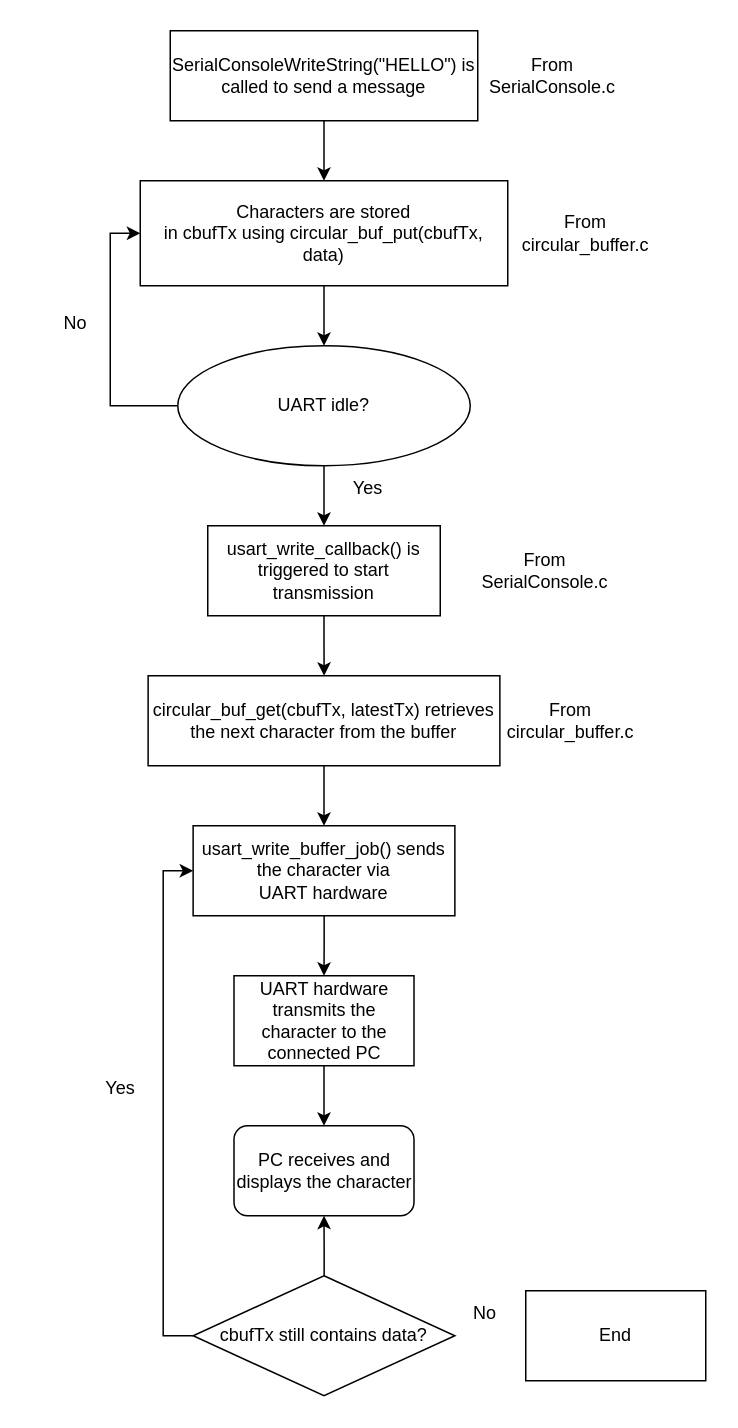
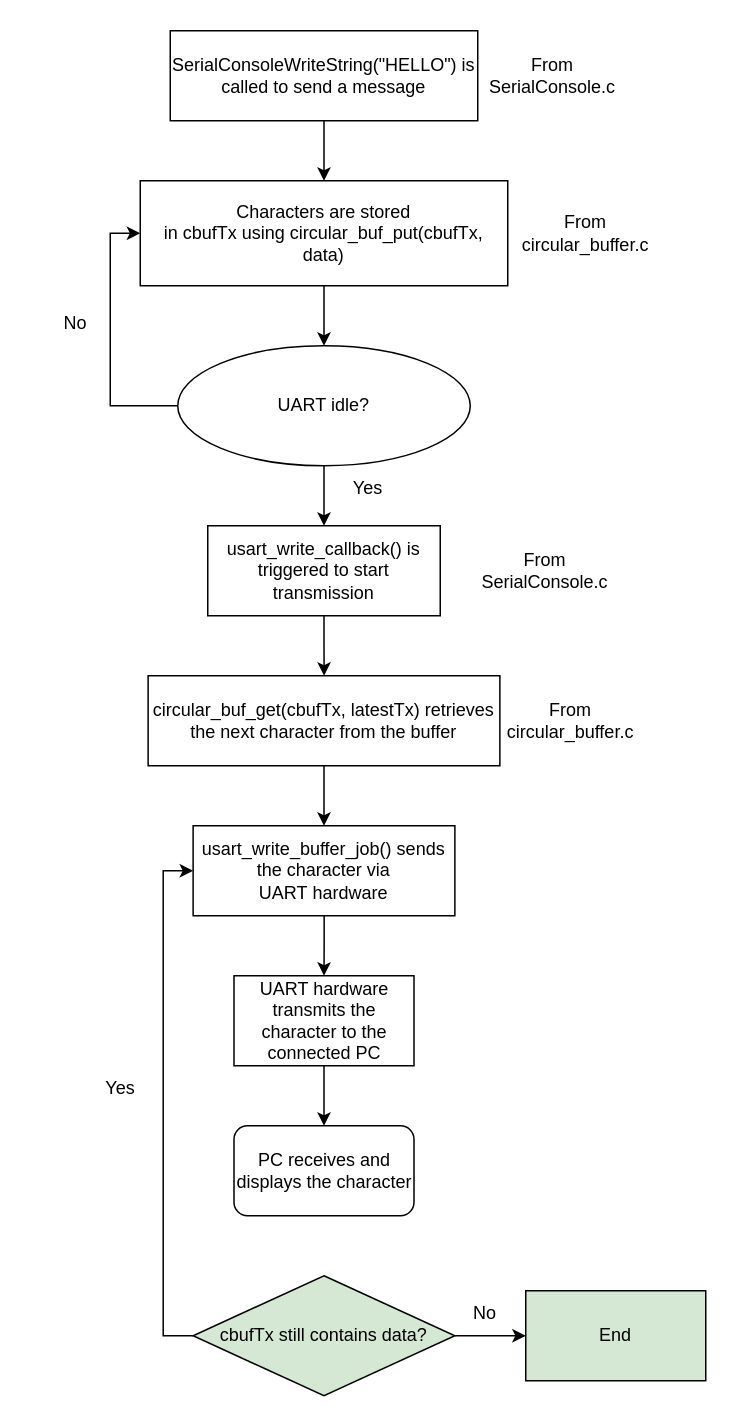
  <mxCell id="0" />
  <mxCell id="1" parent="0" />
  <mxCell id="2" value="" style="edgeStyle=orthogonalEdgeStyle;rounded=0;orthogonalLoop=1;jettySize=auto;html=1;" edge="1" parent="1" source="3" target="5"><mxGeometry relative="1" as="geometry" /></mxCell>
  <mxCell id="3" value="&lt;font style=&quot;font-size: 12px;&quot;&gt;&lt;span style=&quot;text-align: start;&quot; data-end=&quot;275&quot; data-start=&quot;226&quot;&gt;&lt;code data-end=&quot;263&quot; data-start=&quot;228&quot;&gt;&lt;font face=&quot;Helvetica&quot;&gt;S&lt;/font&gt;&lt;font face=&quot;Helvetica&quot;&gt;erialConsoleWriteString(&quot;HELLO&quot;)&lt;/font&gt;&lt;/code&gt;&amp;nbsp;is called&lt;/span&gt;&lt;span style=&quot;font-family: Helvetica; text-align: start;&quot;&gt;&amp;nbsp;to send a message&lt;/span&gt;&lt;/font&gt;" style="rounded=0;whiteSpace=wrap;html=1;" vertex="1" parent="1"><mxGeometry x="113" y="20" width="205" height="60" as="geometry" /></mxCell>
  <mxCell id="4" value="" style="edgeStyle=orthogonalEdgeStyle;rounded=0;orthogonalLoop=1;jettySize=auto;html=1;" edge="1" parent="1" source="5" target="10"><mxGeometry relative="1" as="geometry" /></mxCell>
  <mxCell id="5" value="&lt;font style=&quot;font-size: 12px;&quot;&gt;&lt;span style=&quot;text-align: start;&quot; data-end=&quot;335&quot; data-start=&quot;298&quot;&gt;Characters are stored in&amp;nbsp;&lt;code data-end=&quot;333&quot; data-start=&quot;325&quot;&gt;&lt;font face=&quot;Helvetica&quot;&gt;cbufTx&lt;/font&gt;&lt;/code&gt;&lt;/span&gt;&lt;span style=&quot;font-family: Helvetica; text-align: start;&quot;&gt;&amp;nbsp;using&amp;nbsp;&lt;/span&gt;&lt;code style=&quot;text-align: start;&quot; data-end=&quot;374&quot; data-start=&quot;342&quot;&gt;&lt;font face=&quot;Helvetica&quot;&gt;circular_buf_put(cbufTx, data)&lt;/font&gt;&lt;/code&gt;&lt;/font&gt;" style="rounded=0;whiteSpace=wrap;html=1;" vertex="1" parent="1"><mxGeometry x="93" y="120" width="245" height="70" as="geometry" /></mxCell>
  <mxCell id="6" value="" style="edgeStyle=orthogonalEdgeStyle;rounded=0;orthogonalLoop=1;jettySize=auto;html=1;" edge="1" parent="1" source="7" target="12"><mxGeometry relative="1" as="geometry" /></mxCell>
  <mxCell id="7" value="&lt;font style=&quot;font-size: 12px;&quot;&gt;&lt;code style=&quot;text-align: start;&quot; data-end=&quot;509&quot; data-start=&quot;485&quot;&gt;&lt;font face=&quot;Helvetica&quot;&gt;usart_write_callback()&lt;/font&gt;&lt;/code&gt;&lt;span style=&quot;font-family: Helvetica; text-align: start;&quot;&gt;&amp;nbsp;is triggered to start transmission&lt;/span&gt;&lt;/font&gt;" style="rounded=0;whiteSpace=wrap;html=1;" vertex="1" parent="1"><mxGeometry x="138" y="350" width="155" height="60" as="geometry" /></mxCell>
  <mxCell id="8" value="" style="edgeStyle=orthogonalEdgeStyle;rounded=0;orthogonalLoop=1;jettySize=auto;html=1;" edge="1" parent="1" source="10" target="7"><mxGeometry relative="1" as="geometry" /></mxCell>
  <mxCell id="9" style="edgeStyle=orthogonalEdgeStyle;rounded=0;orthogonalLoop=1;jettySize=auto;html=1;exitX=0;exitY=0.5;exitDx=0;exitDy=0;entryX=0;entryY=0.5;entryDx=0;entryDy=0;" edge="1" parent="1" source="10" target="5"><mxGeometry relative="1" as="geometry" /></mxCell>
  <mxCell id="10" value="UART idle?" style="ellipse;whiteSpace=wrap;html=1;" vertex="1" parent="1"><mxGeometry x="118" y="230" width="195" height="80" as="geometry" /></mxCell>
  <mxCell id="11" value="" style="edgeStyle=orthogonalEdgeStyle;rounded=0;orthogonalLoop=1;jettySize=auto;html=1;" edge="1" parent="1" source="12" target="14"><mxGeometry relative="1" as="geometry" /></mxCell>
  <mxCell id="12" value="&lt;font style=&quot;font-size: 12px;&quot;&gt;&lt;span style=&quot;text-align: start;&quot; data-end=&quot;618&quot; data-start=&quot;549&quot;&gt;&lt;code data-end=&quot;587&quot; data-start=&quot;551&quot;&gt;&lt;font face=&quot;Helvetica&quot;&gt;circular_buf_get(cbufTx, latestTx)&lt;/font&gt;&lt;/code&gt;&amp;nbsp;retrieves the next character&lt;/span&gt;&lt;span style=&quot;text-align: start;&quot;&gt;&amp;nbsp;from the buffer&lt;/span&gt;&lt;/font&gt;" style="rounded=0;whiteSpace=wrap;html=1;" vertex="1" parent="1"><mxGeometry x="98.25" y="450" width="234.5" height="60" as="geometry" /></mxCell>
  <mxCell id="13" value="" style="edgeStyle=orthogonalEdgeStyle;rounded=0;orthogonalLoop=1;jettySize=auto;html=1;" edge="1" parent="1" source="14" target="16"><mxGeometry relative="1" as="geometry" /></mxCell>
  <mxCell id="14" value="&lt;font style=&quot;font-size: 12px;&quot;&gt;&lt;span style=&quot;text-align: start;&quot; data-end=&quot;698&quot; data-start=&quot;639&quot;&gt;&lt;code data-end=&quot;667&quot; data-start=&quot;641&quot;&gt;&lt;font face=&quot;Helvetica&quot;&gt;usart_write_buffer_job()&lt;/font&gt;&lt;/code&gt;&amp;nbsp;sends the character via UART&lt;/span&gt;&lt;span style=&quot;text-align: start;&quot;&gt;&amp;nbsp;hardware&lt;/span&gt;&lt;/font&gt;" style="rounded=0;whiteSpace=wrap;html=1;" vertex="1" parent="1"><mxGeometry x="128.25" y="550" width="174.5" height="60" as="geometry" /></mxCell>
  <mxCell id="15" value="" style="edgeStyle=orthogonalEdgeStyle;rounded=0;orthogonalLoop=1;jettySize=auto;html=1;" edge="1" parent="1" source="16" target="17"><mxGeometry relative="1" as="geometry" /></mxCell>
  <mxCell id="16" value="&lt;font style=&quot;font-size: 12px;&quot;&gt;&lt;span style=&quot;text-align: start;&quot; data-end=&quot;794&quot; data-start=&quot;753&quot;&gt;UART hardware transmits the character&lt;/span&gt;&lt;span style=&quot;text-align: start;&quot;&gt;&amp;nbsp;to the connected PC&lt;/span&gt;&lt;/font&gt;" style="rounded=0;whiteSpace=wrap;html=1;" vertex="1" parent="1"><mxGeometry x="155.5" y="650" width="120" height="60" as="geometry" /></mxCell>
  <mxCell id="17" value="&lt;span style=&quot;text-align: start;&quot;&gt;&lt;font style=&quot;font-size: 12px;&quot;&gt;PC receives and displays the character&lt;/font&gt;&lt;/span&gt;" style="whiteSpace=wrap;html=1;rounded=1;" vertex="1" parent="1"><mxGeometry x="155.5" y="750" width="120" height="60" as="geometry" /></mxCell>
- <mxCell id="18" value="" style="edgeStyle=orthogonalEdgeStyle;rounded=0;orthogonalLoop=1;jettySize=auto;html=1;" edge="1" parent="1" source="20" target="17"><mxGeometry relative="1" as="geometry" /></mxCell>
+ <mxCell id="18" value="" style="edgeStyle=orthogonalEdgeStyle;rounded=0;orthogonalLoop=1;jettySize=auto;html=1;" edge="1" parent="1" source="20" target="21"><mxGeometry relative="1" as="geometry" /></mxCell>
  <mxCell id="19" style="edgeStyle=orthogonalEdgeStyle;rounded=0;orthogonalLoop=1;jettySize=auto;html=1;exitX=0;exitY=0.5;exitDx=0;exitDy=0;entryX=0;entryY=0.5;entryDx=0;entryDy=0;" edge="1" parent="1" source="20" target="14"><mxGeometry relative="1" as="geometry" /></mxCell>
- <mxCell id="20" value="&lt;font style=&quot;font-size: 12px;&quot;&gt;&lt;span style=&quot;text-align: start;&quot; data-end=&quot;962&quot; data-start=&quot;927&quot;&gt;&lt;code data-end=&quot;940&quot; data-start=&quot;932&quot;&gt;&lt;font face=&quot;Helvetica&quot;&gt;cbufTx&lt;/font&gt;&lt;/code&gt;&amp;nbsp;still contains data?&lt;/span&gt;&lt;/font&gt;" style="rhombus;whiteSpace=wrap;html=1;" vertex="1" parent="1"><mxGeometry x="128.25" y="850" width="174.5" height="80" as="geometry" /></mxCell>
- <mxCell id="21" value="End" style="rounded=0;whiteSpace=wrap;html=1;" vertex="1" parent="1"><mxGeometry x="350" y="860" width="120" height="60" as="geometry" /></mxCell>
+ <mxCell id="20" value="&lt;font style=&quot;font-size: 12px;&quot;&gt;&lt;span style=&quot;text-align: start;&quot; data-end=&quot;962&quot; data-start=&quot;927&quot;&gt;&lt;code data-end=&quot;940&quot; data-start=&quot;932&quot;&gt;&lt;font face=&quot;Helvetica&quot;&gt;cbufTx&lt;/font&gt;&lt;/code&gt;&amp;nbsp;still contains data?&lt;/span&gt;&lt;/font&gt;" style="rhombus;whiteSpace=wrap;html=1;fillColor=#d5e8d4;" vertex="1" parent="1"><mxGeometry x="128.25" y="850" width="174.5" height="80" as="geometry" /></mxCell>
+ <mxCell id="21" value="End" style="rounded=0;whiteSpace=wrap;html=1;fillColor=#d5e8d4;" vertex="1" parent="1"><mxGeometry x="350" y="860" width="120" height="60" as="geometry" /></mxCell>
  <mxCell id="22" value="No" style="text;html=1;align=center;verticalAlign=middle;whiteSpace=wrap;rounded=0;" vertex="1" parent="1"><mxGeometry x="20" y="200" width="60" height="30" as="geometry" /></mxCell>
  <mxCell id="23" value="Yes" style="text;html=1;align=center;verticalAlign=middle;whiteSpace=wrap;rounded=0;" vertex="1" parent="1"><mxGeometry x="215" y="310" width="60" height="30" as="geometry" /></mxCell>
  <mxCell id="24" value="Yes" style="text;html=1;align=center;verticalAlign=middle;whiteSpace=wrap;rounded=0;" vertex="1" parent="1"><mxGeometry x="50" y="710" width="60" height="30" as="geometry" /></mxCell>
  <mxCell id="25" value="No" style="text;html=1;align=center;verticalAlign=middle;whiteSpace=wrap;rounded=0;" vertex="1" parent="1"><mxGeometry x="293" y="860" width="60" height="30" as="geometry" /></mxCell>
  <mxCell id="26" value="From circular_buffer.c" style="text;html=1;align=center;verticalAlign=middle;whiteSpace=wrap;rounded=0;" vertex="1" parent="1"><mxGeometry x="360" y="140" width="60" height="30" as="geometry" /></mxCell>
  <mxCell id="27" value="From SerialConsole.c" style="text;html=1;align=center;verticalAlign=middle;whiteSpace=wrap;rounded=0;" vertex="1" parent="1"><mxGeometry x="332.75" y="365" width="60" height="30" as="geometry" /></mxCell>
  <mxCell id="28" value="From circular_buffer.c" style="text;html=1;align=center;verticalAlign=middle;whiteSpace=wrap;rounded=0;" vertex="1" parent="1"><mxGeometry x="350" y="465" width="60" height="30" as="geometry" /></mxCell>
  <mxCell id="29" value="From SerialConsole.c" style="text;html=1;align=center;verticalAlign=middle;whiteSpace=wrap;rounded=0;" vertex="1" parent="1"><mxGeometry x="338" y="35" width="60" height="30" as="geometry" /></mxCell>
